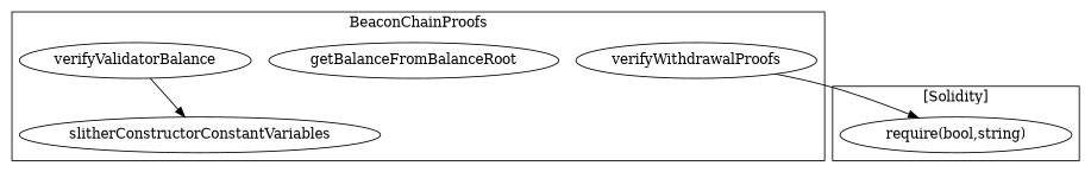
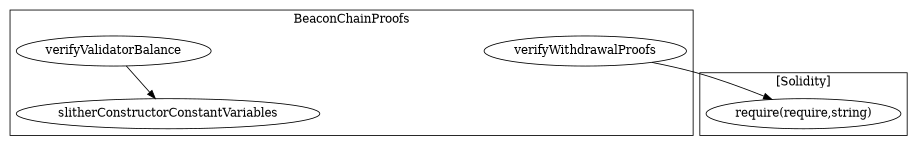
  strict digraph {
    n1 [label=verifyWithdrawalProofs]
    n2 [label=slitherConstructorConstantVariables]
-   n3 [label=getBalanceFromBalanceRoot]
    n4 [label=verifyValidatorBalance]
-   "require(bool,string)"
+   "require(bool,string)" [label="require(require,string)"]
    subgraph cluster_1 {
      label=BeaconChainProofs
      n1
      n2
-     n3
      n4
    }
    subgraph cluster_2 {
      label="[Solidity]"
      "require(bool,string)"
    }
    n1 -> "require(bool,string)"
    n4 -> n2
  }
